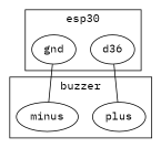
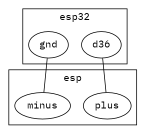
  graph {
    fontname="IBM Plex Mono"
    node [fontname="IBM Plex Mono"]
    edge [fontname="IBM Plex Mono"]
    n1 [label=d36]
    gnd
    plus
    minus
    subgraph cluster_1 {
-     label=esp30
+     label=esp32
      n1
      gnd
    }
    subgraph cluster_2 {
-     label=buzzer
+     label=esp
      plus
      minus
    }
    n1 -- plus
    minus -- gnd
  }
